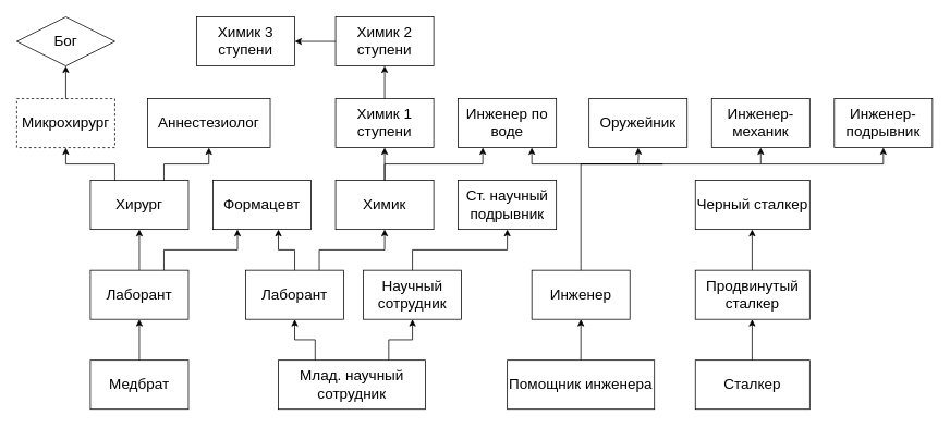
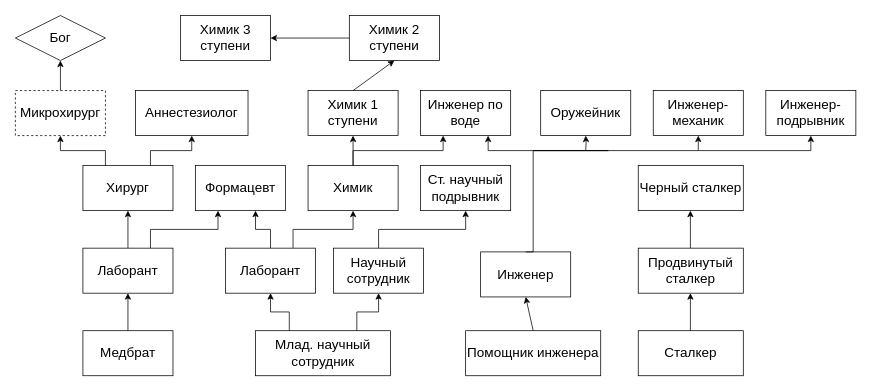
  <mxCell id="0" />
  <mxCell id="1" parent="0" />
  <mxCell id="2" value="&lt;font style=&quot;font-size: 18px&quot;&gt;Медбрат&lt;/font&gt;" style="rounded=0;whiteSpace=wrap;html=1;" parent="1" vertex="1"><mxGeometry x="110" y="440" width="120" height="60" as="geometry" /></mxCell>
  <mxCell id="3" value="&lt;font style=&quot;font-size: 18px&quot;&gt;Млад. научный сотрудник&lt;/font&gt;" style="rounded=0;whiteSpace=wrap;html=1;" parent="1" vertex="1"><mxGeometry x="340" y="440" width="180" height="60" as="geometry" /></mxCell>
  <mxCell id="4" value="&lt;font style=&quot;font-size: 18px&quot;&gt;Помощник инженера&lt;/font&gt;" style="rounded=0;whiteSpace=wrap;html=1;" parent="1" vertex="1"><mxGeometry x="620" y="440" width="180" height="60" as="geometry" /></mxCell>
  <mxCell id="5" value="&lt;font style=&quot;font-size: 18px&quot;&gt;Научный сотрудник&lt;/font&gt;" style="rounded=0;whiteSpace=wrap;html=1;" parent="1" vertex="1"><mxGeometry x="444" y="330" width="120" height="60" as="geometry" /></mxCell>
  <mxCell id="6" value="&lt;font style=&quot;font-size: 18px&quot;&gt;Лаборант&lt;/font&gt;" style="rounded=0;whiteSpace=wrap;html=1;" parent="1" vertex="1"><mxGeometry x="300" y="330" width="120" height="60" as="geometry" /></mxCell>
  <mxCell id="7" value="" style="endArrow=classic;html=1;exitX=0.75;exitY=0;exitDx=0;exitDy=0;entryX=0.5;entryY=1;entryDx=0;entryDy=0;edgeStyle=orthogonalEdgeStyle;rounded=0;" parent="1" source="3" target="5" edge="1"><mxGeometry width="50" height="50" relative="1" as="geometry"><mxPoint x="480" y="340" as="sourcePoint" /><mxPoint x="530" y="290" as="targetPoint" /></mxGeometry></mxCell>
  <mxCell id="8" value="" style="endArrow=classic;html=1;exitX=0.25;exitY=0;exitDx=0;exitDy=0;entryX=0.5;entryY=1;entryDx=0;entryDy=0;edgeStyle=orthogonalEdgeStyle;rounded=0;" parent="1" source="3" target="6" edge="1"><mxGeometry width="50" height="50" relative="1" as="geometry"><mxPoint x="230" y="300" as="sourcePoint" /><mxPoint x="280" y="250" as="targetPoint" /></mxGeometry></mxCell>
- <mxCell id="9" value="&lt;font style=&quot;font-size: 18px&quot;&gt;Инженер&lt;/font&gt;" style="rounded=0;whiteSpace=wrap;html=1;" parent="1" vertex="1"><mxGeometry x="650" y="330" width="120" height="60" as="geometry" /></mxCell>
+ <mxCell id="9" value="&lt;font style=&quot;font-size: 18px&quot;&gt;Инженер&lt;/font&gt;" style="rounded=0;whiteSpace=wrap;html=1;" parent="1" vertex="1"><mxGeometry x="640" y="335" width="120" height="60" as="geometry" /></mxCell>
  <mxCell id="10" value="" style="endArrow=classic;html=1;exitX=0.5;exitY=0;exitDx=0;exitDy=0;entryX=0.5;entryY=1;entryDx=0;entryDy=0;" parent="1" source="4" target="9" edge="1"><mxGeometry width="50" height="50" relative="1" as="geometry"><mxPoint x="790" y="300" as="sourcePoint" /><mxPoint x="840" y="250" as="targetPoint" /></mxGeometry></mxCell>
  <mxCell id="11" value="&lt;font style=&quot;font-size: 18px&quot;&gt;Лаборант&lt;/font&gt;" style="rounded=0;whiteSpace=wrap;html=1;" parent="1" vertex="1"><mxGeometry x="110" y="330" width="120" height="60" as="geometry" /></mxCell>
  <mxCell id="12" value="" style="endArrow=classic;html=1;exitX=0.5;exitY=0;exitDx=0;exitDy=0;entryX=0.5;entryY=1;entryDx=0;entryDy=0;" parent="1" source="2" target="11" edge="1"><mxGeometry width="50" height="50" relative="1" as="geometry"><mxPoint x="240" y="310" as="sourcePoint" /><mxPoint x="290" y="260" as="targetPoint" /></mxGeometry></mxCell>
  <mxCell id="13" value="&lt;font style=&quot;font-size: 18px&quot;&gt;Хирург&lt;/font&gt;" style="rounded=0;whiteSpace=wrap;html=1;" parent="1" vertex="1"><mxGeometry x="110" y="220" width="120" height="60" as="geometry" /></mxCell>
  <mxCell id="14" value="&lt;font style=&quot;font-size: 18px&quot;&gt;Формацевт&lt;/font&gt;" style="rounded=0;whiteSpace=wrap;html=1;" parent="1" vertex="1"><mxGeometry x="260" y="220" width="120" height="60" as="geometry" /></mxCell>
  <mxCell id="15" value="&lt;font style=&quot;font-size: 18px&quot;&gt;Химик&lt;/font&gt;" style="rounded=0;whiteSpace=wrap;html=1;" parent="1" vertex="1"><mxGeometry x="410" y="220" width="120" height="60" as="geometry" /></mxCell>
  <mxCell id="16" value="&lt;font style=&quot;font-size: 18px&quot;&gt;Ст. научный подрывник&lt;/font&gt;" style="rounded=0;whiteSpace=wrap;html=1;" parent="1" vertex="1"><mxGeometry x="560" y="220" width="120" height="60" as="geometry" /></mxCell>
  <mxCell id="17" value="" style="endArrow=classic;html=1;exitX=0.5;exitY=0;exitDx=0;exitDy=0;entryX=0.5;entryY=1;entryDx=0;entryDy=0;" parent="1" source="11" target="13" edge="1"><mxGeometry width="50" height="50" relative="1" as="geometry"><mxPoint x="150" y="340" as="sourcePoint" /><mxPoint x="200" y="290" as="targetPoint" /></mxGeometry></mxCell>
  <mxCell id="18" value="" style="endArrow=classic;html=1;exitX=0.75;exitY=0;exitDx=0;exitDy=0;entryX=0.25;entryY=1;entryDx=0;entryDy=0;edgeStyle=orthogonalEdgeStyle;rounded=0;" parent="1" source="11" target="14" edge="1"><mxGeometry width="50" height="50" relative="1" as="geometry"><mxPoint x="230" y="340" as="sourcePoint" /><mxPoint x="280" y="290" as="targetPoint" /></mxGeometry></mxCell>
  <mxCell id="19" value="" style="endArrow=classic;html=1;exitX=0.5;exitY=0;exitDx=0;exitDy=0;edgeStyle=orthogonalEdgeStyle;rounded=0;" parent="1" source="6" edge="1"><mxGeometry width="50" height="50" relative="1" as="geometry"><mxPoint x="240" y="360" as="sourcePoint" /><mxPoint x="340" y="280" as="targetPoint" /><Array as="points"><mxPoint x="360" y="305" /><mxPoint x="340" y="305" /><mxPoint x="340" y="280" /></Array></mxGeometry></mxCell>
  <mxCell id="20" value="" style="endArrow=classic;html=1;exitX=0.75;exitY=0;exitDx=0;exitDy=0;entryX=0.5;entryY=1;entryDx=0;entryDy=0;edgeStyle=orthogonalEdgeStyle;rounded=0;" parent="1" source="6" target="15" edge="1"><mxGeometry width="50" height="50" relative="1" as="geometry"><mxPoint x="330" y="150" as="sourcePoint" /><mxPoint x="380" y="100" as="targetPoint" /></mxGeometry></mxCell>
  <mxCell id="21" value="" style="endArrow=classic;html=1;exitX=0.5;exitY=0;exitDx=0;exitDy=0;entryX=0.5;entryY=1;entryDx=0;entryDy=0;edgeStyle=orthogonalEdgeStyle;rounded=0;" parent="1" source="5" target="16" edge="1"><mxGeometry width="50" height="50" relative="1" as="geometry"><mxPoint x="400" y="340" as="sourcePoint" /><mxPoint x="480" y="290" as="targetPoint" /></mxGeometry></mxCell>
  <mxCell id="22" value="&lt;font style=&quot;font-size: 18px&quot;&gt;Инженер-подрывник&lt;/font&gt;" style="rounded=0;whiteSpace=wrap;html=1;" parent="1" vertex="1"><mxGeometry x="1020" y="120" width="120" height="60" as="geometry" /></mxCell>
  <mxCell id="23" value="&lt;font style=&quot;font-size: 18px&quot;&gt;Инженер-механик&lt;/font&gt;" style="rounded=0;whiteSpace=wrap;html=1;" parent="1" vertex="1"><mxGeometry x="870" y="120" width="120" height="60" as="geometry" /></mxCell>
  <mxCell id="24" value="&lt;font style=&quot;font-size: 18px&quot;&gt;Инженер по воде&lt;/font&gt;" style="rounded=0;whiteSpace=wrap;html=1;" parent="1" vertex="1"><mxGeometry x="560" y="120" width="120" height="60" as="geometry" /></mxCell>
  <mxCell id="25" value="&lt;font style=&quot;font-size: 18px&quot;&gt;Оружейник&lt;/font&gt;" style="rounded=0;whiteSpace=wrap;html=1;" parent="1" vertex="1"><mxGeometry x="720" y="120" width="120" height="60" as="geometry" /></mxCell>
  <mxCell id="26" value="" style="endArrow=classic;html=1;entryX=0.5;entryY=1;entryDx=0;entryDy=0;edgeStyle=orthogonalEdgeStyle;rounded=0;" parent="1" target="25" edge="1"><mxGeometry width="50" height="50" relative="1" as="geometry"><mxPoint x="780" y="200" as="sourcePoint" /><mxPoint x="950" y="320" as="targetPoint" /></mxGeometry></mxCell>
  <mxCell id="27" value="" style="endArrow=classic;html=1;exitX=0.5;exitY=0;exitDx=0;exitDy=0;entryX=0.5;entryY=1;entryDx=0;entryDy=0;edgeStyle=orthogonalEdgeStyle;rounded=0;" parent="1" source="9" target="23" edge="1"><mxGeometry width="50" height="50" relative="1" as="geometry"><mxPoint x="1010" y="390" as="sourcePoint" /><mxPoint x="1060" y="340" as="targetPoint" /><Array as="points"><mxPoint x="710" y="200" /><mxPoint x="930" y="200" /></Array></mxGeometry></mxCell>
  <mxCell id="28" value="" style="endArrow=classic;html=1;entryX=0.5;entryY=1;entryDx=0;entryDy=0;edgeStyle=orthogonalEdgeStyle;rounded=0;" parent="1" target="22" edge="1"><mxGeometry width="50" height="50" relative="1" as="geometry"><mxPoint x="930" y="200" as="sourcePoint" /><mxPoint x="1070" y="330" as="targetPoint" /><Array as="points"><mxPoint x="930" y="200" /><mxPoint x="1080" y="200" /></Array></mxGeometry></mxCell>
  <mxCell id="29" value="" style="endArrow=classic;html=1;entryX=0.75;entryY=1;entryDx=0;entryDy=0;edgeStyle=orthogonalEdgeStyle;rounded=0;" parent="1" target="24" edge="1"><mxGeometry width="50" height="50" relative="1" as="geometry"><mxPoint x="710" y="200" as="sourcePoint" /><mxPoint x="760" y="330" as="targetPoint" /><Array as="points"><mxPoint x="810" y="200" /><mxPoint x="650" y="200" /></Array></mxGeometry></mxCell>
  <mxCell id="30" value="" style="endArrow=classic;html=1;exitX=0.5;exitY=0;exitDx=0;exitDy=0;entryX=0.25;entryY=1;entryDx=0;entryDy=0;edgeStyle=orthogonalEdgeStyle;rounded=0;" parent="1" source="15" target="24" edge="1"><mxGeometry width="50" height="50" relative="1" as="geometry"><mxPoint x="430" y="190" as="sourcePoint" /><mxPoint x="480" y="140" as="targetPoint" /></mxGeometry></mxCell>
  <mxCell id="31" value="&lt;font style=&quot;font-size: 18px&quot;&gt;Микрохирург&lt;/font&gt;" style="rounded=0;whiteSpace=wrap;html=1;dashed=1;" parent="1" vertex="1"><mxGeometry x="20" y="120" width="120" height="60" as="geometry" /></mxCell>
  <mxCell id="32" value="" style="endArrow=classic;html=1;exitX=0.25;exitY=0;exitDx=0;exitDy=0;entryX=0.5;entryY=1;entryDx=0;entryDy=0;edgeStyle=orthogonalEdgeStyle;rounded=0;" parent="1" source="13" target="31" edge="1"><mxGeometry width="50" height="50" relative="1" as="geometry"><mxPoint x="290" y="180" as="sourcePoint" /><mxPoint x="340" y="130" as="targetPoint" /></mxGeometry></mxCell>
  <mxCell id="33" value="&lt;font style=&quot;font-size: 18px&quot;&gt;Аннестезиолог&lt;/font&gt;" style="rounded=0;whiteSpace=wrap;html=1;" parent="1" vertex="1"><mxGeometry x="180" y="120" width="150" height="60" as="geometry" /></mxCell>
  <mxCell id="34" value="" style="endArrow=classic;html=1;entryX=0.5;entryY=1;entryDx=0;entryDy=0;exitX=0.75;exitY=0;exitDx=0;exitDy=0;edgeStyle=orthogonalEdgeStyle;rounded=0;" parent="1" source="13" target="33" edge="1"><mxGeometry width="50" height="50" relative="1" as="geometry"><mxPoint x="20" y="320" as="sourcePoint" /><mxPoint x="70" y="270" as="targetPoint" /></mxGeometry></mxCell>
  <mxCell id="35" value="&lt;font style=&quot;font-size: 18px&quot;&gt;Химик 1 ступени&lt;/font&gt;" style="rounded=0;whiteSpace=wrap;html=1;" parent="1" vertex="1"><mxGeometry x="410" y="120" width="120" height="60" as="geometry" /></mxCell>
  <mxCell id="36" value="" style="endArrow=classic;html=1;entryX=0.5;entryY=1;entryDx=0;entryDy=0;" parent="1" target="35" edge="1"><mxGeometry width="50" height="50" relative="1" as="geometry"><mxPoint x="470" y="220" as="sourcePoint" /><mxPoint x="510" y="170" as="targetPoint" /></mxGeometry></mxCell>
- <mxCell id="37" value="&lt;font style=&quot;font-size: 18px&quot;&gt;Химик 2 ступени&lt;/font&gt;" style="rounded=0;whiteSpace=wrap;html=1;" parent="1" vertex="1"><mxGeometry x="410" y="20" width="120" height="60" as="geometry" /></mxCell>
+ <mxCell id="37" value="&lt;font style=&quot;font-size: 18px&quot;&gt;Химик 2 ступени&lt;/font&gt;" style="rounded=0;whiteSpace=wrap;html=1;" parent="1" vertex="1"><mxGeometry x="465" y="20" width="120" height="60" as="geometry" /></mxCell>
  <mxCell id="38" value="" style="endArrow=classic;html=1;exitX=0.5;exitY=0;exitDx=0;exitDy=0;entryX=0.5;entryY=1;entryDx=0;entryDy=0;" parent="1" source="35" target="37" edge="1"><mxGeometry width="50" height="50" relative="1" as="geometry"><mxPoint x="350" y="140" as="sourcePoint" /><mxPoint x="400" y="90" as="targetPoint" /></mxGeometry></mxCell>
  <mxCell id="39" value="&lt;font style=&quot;font-size: 18px&quot;&gt;Химик 3 ступени&lt;/font&gt;" style="rounded=0;whiteSpace=wrap;html=1;" parent="1" vertex="1"><mxGeometry x="240" y="20" width="120" height="60" as="geometry" /></mxCell>
  <mxCell id="40" value="" style="endArrow=classic;html=1;exitX=0;exitY=0.5;exitDx=0;exitDy=0;entryX=1;entryY=0.5;entryDx=0;entryDy=0;" parent="1" source="37" target="39" edge="1"><mxGeometry width="50" height="50" relative="1" as="geometry"><mxPoint x="130" y="50" as="sourcePoint" /><mxPoint x="180" y="0" as="targetPoint" /></mxGeometry></mxCell>
  <mxCell id="41" value="&lt;span style=&quot;font-size: 18px&quot;&gt;Бог&lt;/span&gt;" style="rhombus;whiteSpace=wrap;html=1;" parent="1" vertex="1"><mxGeometry x="20" y="20" width="120" height="60" as="geometry" /></mxCell>
  <mxCell id="42" value="" style="endArrow=classic;html=1;exitX=0.5;exitY=0;exitDx=0;exitDy=0;entryX=0.5;entryY=1;entryDx=0;entryDy=0;" parent="1" source="31" target="41" edge="1"><mxGeometry width="50" height="50" relative="1" as="geometry"><mxPoint x="20" y="310" as="sourcePoint" /><mxPoint x="70" y="260" as="targetPoint" /></mxGeometry></mxCell>
  <mxCell id="43" value="&lt;span style=&quot;font-size: 18px&quot;&gt;Сталкер&lt;/span&gt;" style="rounded=0;whiteSpace=wrap;html=1;" vertex="1" parent="1"><mxGeometry x="850" y="440" width="140" height="60" as="geometry" /></mxCell>
  <mxCell id="44" value="&lt;span style=&quot;font-size: 18px&quot;&gt;Продвинутый сталкер&lt;/span&gt;" style="rounded=0;whiteSpace=wrap;html=1;" vertex="1" parent="1"><mxGeometry x="850" y="330" width="140" height="60" as="geometry" /></mxCell>
  <mxCell id="45" value="" style="endArrow=classic;html=1;exitX=0.5;exitY=0;exitDx=0;exitDy=0;entryX=0.5;entryY=1;entryDx=0;entryDy=0;" edge="1" parent="1"><mxGeometry width="50" height="50" relative="1" as="geometry"><mxPoint x="919.5" y="440" as="sourcePoint" /><mxPoint x="919.5" y="390" as="targetPoint" /></mxGeometry></mxCell>
  <mxCell id="46" value="&lt;span style=&quot;font-size: 18px&quot;&gt;Черный сталкер&lt;/span&gt;" style="rounded=0;whiteSpace=wrap;html=1;" vertex="1" parent="1"><mxGeometry x="850" y="220" width="140" height="60" as="geometry" /></mxCell>
  <mxCell id="47" value="" style="endArrow=classic;html=1;exitX=0.5;exitY=0;exitDx=0;exitDy=0;entryX=0.5;entryY=1;entryDx=0;entryDy=0;" edge="1" parent="1"><mxGeometry width="50" height="50" relative="1" as="geometry"><mxPoint x="919.5" y="330" as="sourcePoint" /><mxPoint x="919.5" y="280" as="targetPoint" /></mxGeometry></mxCell>
